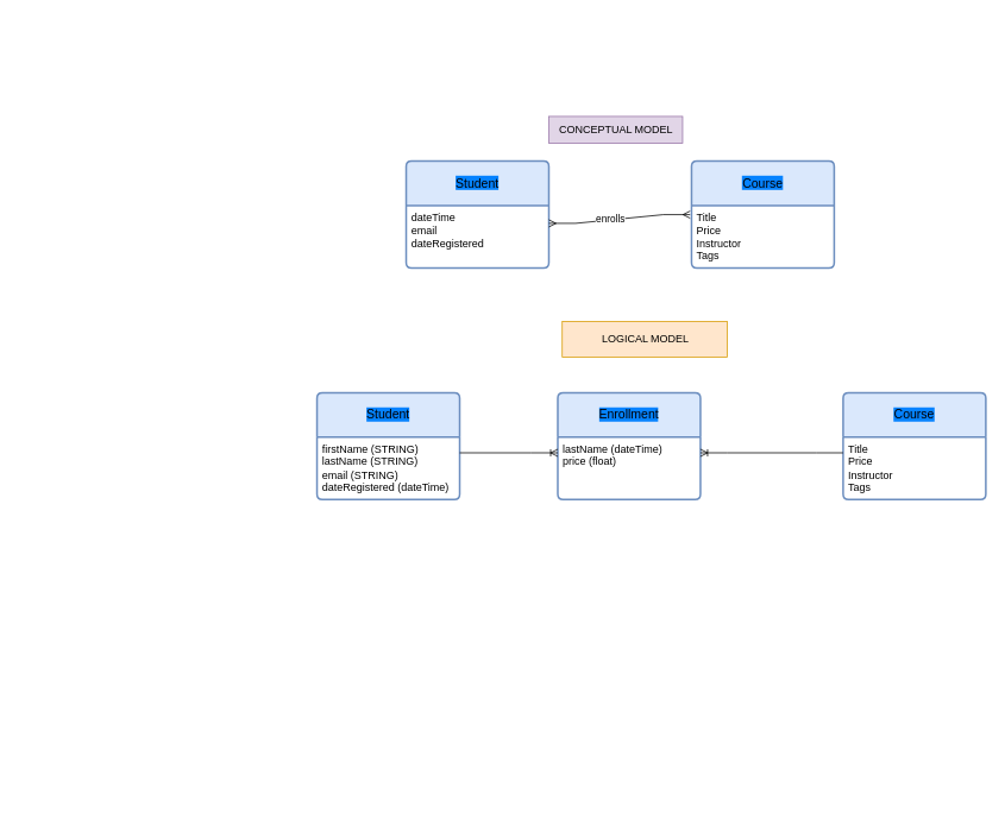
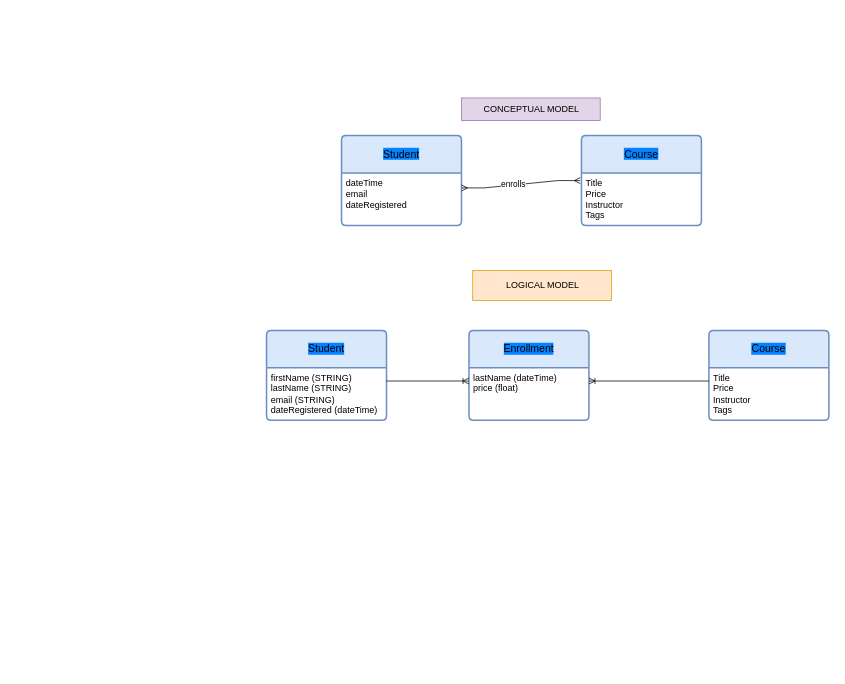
  <mxCell id="0" />
  <mxCell id="1" parent="0" />
  <mxCell id="2" value="&lt;span style=&quot;background-color: rgb(5, 130, 255);&quot;&gt;Student&lt;/span&gt;" style="swimlane;childLayout=stackLayout;horizontal=1;startSize=50;horizontalStack=0;rounded=1;fontSize=14;fontStyle=0;strokeWidth=2;resizeParent=0;resizeLast=1;shadow=0;dashed=0;align=center;arcSize=4;whiteSpace=wrap;html=1;fillColor=#dae8fc;strokeColor=#6c8ebf;" parent="1" vertex="1"><mxGeometry x="455" y="180" width="160" height="120" as="geometry" /></mxCell>
  <mxCell id="3" value="dateTime&lt;div&gt;email&lt;/div&gt;&lt;div&gt;dateRegistered&lt;/div&gt;" style="align=left;strokeColor=none;fillColor=none;spacingLeft=4;fontSize=12;verticalAlign=top;resizable=0;rotatable=0;part=1;html=1;" parent="2" vertex="1"><mxGeometry y="50" width="160" height="70" as="geometry" /></mxCell>
  <mxCell id="4" value="&lt;span style=&quot;background-color: rgb(5, 130, 255);&quot;&gt;Course&lt;/span&gt;" style="swimlane;childLayout=stackLayout;horizontal=1;startSize=50;horizontalStack=0;rounded=1;fontSize=14;fontStyle=0;strokeWidth=2;resizeParent=0;resizeLast=1;shadow=0;dashed=0;align=center;arcSize=4;whiteSpace=wrap;html=1;fillColor=#dae8fc;strokeColor=#6c8ebf;" parent="1" vertex="1"><mxGeometry x="775" y="180" width="160" height="120" as="geometry" /></mxCell>
  <mxCell id="5" value="Title&lt;div&gt;Price&lt;/div&gt;&lt;div&gt;Instructor&lt;/div&gt;&lt;div&gt;Tags&lt;/div&gt;" style="align=left;strokeColor=none;fillColor=none;spacingLeft=4;fontSize=12;verticalAlign=top;resizable=0;rotatable=0;part=1;html=1;" parent="4" vertex="1"><mxGeometry y="50" width="160" height="70" as="geometry" /></mxCell>
  <mxCell id="6" value="" style="edgeStyle=entityRelationEdgeStyle;fontSize=12;html=1;endArrow=ERmany;startArrow=ERmany;rounded=0;entryX=-0.01;entryY=0.146;entryDx=0;entryDy=0;entryPerimeter=0;" parent="1" target="5" edge="1"><mxGeometry width="100" height="100" relative="1" as="geometry"><mxPoint x="615" y="250" as="sourcePoint" /><mxPoint x="785" y="210" as="targetPoint" /><Array as="points"><mxPoint x="485" y="20" /><mxPoint x="455" y="30" /><mxPoint x="485" y="30" /></Array></mxGeometry></mxCell>
  <mxCell id="7" value="enrolls" style="edgeLabel;html=1;align=center;verticalAlign=middle;resizable=0;points=[];" parent="6" vertex="1" connectable="0"><mxGeometry x="-0.129" y="2" relative="1" as="geometry"><mxPoint as="offset" /></mxGeometry></mxCell>
  <mxCell id="8" value="&lt;span style=&quot;background-color: rgb(5, 130, 255);&quot;&gt;Student&lt;/span&gt;" style="swimlane;childLayout=stackLayout;horizontal=1;startSize=50;horizontalStack=0;rounded=1;fontSize=14;fontStyle=0;strokeWidth=2;resizeParent=0;resizeLast=1;shadow=0;dashed=0;align=center;arcSize=4;whiteSpace=wrap;html=1;fillColor=#dae8fc;strokeColor=#6c8ebf;" parent="1" vertex="1"><mxGeometry x="355" y="440" width="160" height="120" as="geometry" /></mxCell>
  <mxCell id="9" value="&lt;div&gt;firstName (STRING)&lt;/div&gt;&lt;div&gt;lastName (STRING)&lt;/div&gt;&lt;div&gt;email (STRING)&lt;/div&gt;&lt;div&gt;dateRegistered (dateTime)&lt;/div&gt;" style="align=left;strokeColor=none;fillColor=none;spacingLeft=4;fontSize=12;verticalAlign=top;resizable=0;rotatable=0;part=1;html=1;" parent="8" vertex="1"><mxGeometry y="50" width="160" height="70" as="geometry" /></mxCell>
  <mxCell id="10" value="&lt;span style=&quot;background-color: rgb(5, 130, 255);&quot;&gt;Course&lt;/span&gt;" style="swimlane;childLayout=stackLayout;horizontal=1;startSize=50;horizontalStack=0;rounded=1;fontSize=14;fontStyle=0;strokeWidth=2;resizeParent=0;resizeLast=1;shadow=0;dashed=0;align=center;arcSize=4;whiteSpace=wrap;html=1;fillColor=#dae8fc;strokeColor=#6c8ebf;" parent="1" vertex="1"><mxGeometry x="945" y="440" width="160" height="120" as="geometry" /></mxCell>
  <mxCell id="11" value="Title&lt;div&gt;Price&lt;/div&gt;&lt;div&gt;Instructor&lt;/div&gt;&lt;div&gt;Tags&lt;/div&gt;" style="align=left;strokeColor=none;fillColor=none;spacingLeft=4;fontSize=12;verticalAlign=top;resizable=0;rotatable=0;part=1;html=1;" parent="10" vertex="1"><mxGeometry y="50" width="160" height="70" as="geometry" /></mxCell>
  <mxCell id="12" value="&lt;span style=&quot;background-color: rgb(5, 130, 255);&quot;&gt;Enrollment&lt;/span&gt;" style="swimlane;childLayout=stackLayout;horizontal=1;startSize=50;horizontalStack=0;rounded=1;fontSize=14;fontStyle=0;strokeWidth=2;resizeParent=0;resizeLast=1;shadow=0;dashed=0;align=center;arcSize=4;whiteSpace=wrap;html=1;fillColor=#dae8fc;strokeColor=#6c8ebf;" parent="1" vertex="1"><mxGeometry x="625" y="440" width="160" height="120" as="geometry" /></mxCell>
  <mxCell id="13" value="lastName (dateTime)&lt;div&gt;price (float)&lt;/div&gt;&lt;div&gt;&lt;br&gt;&lt;/div&gt;" style="align=left;strokeColor=none;fillColor=none;spacingLeft=4;fontSize=12;verticalAlign=top;resizable=0;rotatable=0;part=1;html=1;" parent="12" vertex="1"><mxGeometry y="50" width="160" height="70" as="geometry" /></mxCell>
  <mxCell id="14" value="" style="edgeStyle=entityRelationEdgeStyle;fontSize=12;html=1;endArrow=ERoneToMany;rounded=0;exitX=1;exitY=0.25;exitDx=0;exitDy=0;entryX=0;entryY=0.25;entryDx=0;entryDy=0;" parent="1" edge="1" target="13" source="9"><mxGeometry width="100" height="100" relative="1" as="geometry"><mxPoint x="655" y="470" as="sourcePoint" /><mxPoint x="655" y="690" as="targetPoint" /><Array as="points"><mxPoint x="20" y="820" /><mxPoint x="500" y="820" /><mxPoint x="485" y="840" /><mxPoint x="485" y="770" /><mxPoint x="480" y="880" /><mxPoint x="480" y="890" /></Array></mxGeometry></mxCell>
  <mxCell id="15" value="" style="edgeStyle=entityRelationEdgeStyle;fontSize=12;html=1;endArrow=ERoneToMany;rounded=0;entryX=1;entryY=0.25;entryDx=0;entryDy=0;exitX=0;exitY=0.25;exitDx=0;exitDy=0;" parent="1" source="11" target="13" edge="1"><mxGeometry width="100" height="100" relative="1" as="geometry"><mxPoint x="985" y="510" as="sourcePoint" /><mxPoint x="825" y="510" as="targetPoint" /><Array as="points"><mxPoint x="1085" y="440" /><mxPoint x="1005" y="590.5" /><mxPoint x="1035" y="450" /><mxPoint x="935" y="510" /><mxPoint x="915" y="480" /><mxPoint x="1055" y="560" /><mxPoint x="420" y="790" /><mxPoint x="900" y="790" /><mxPoint x="985" y="670" /><mxPoint x="885" y="810" /><mxPoint x="885" y="740" /><mxPoint x="880" y="850" /><mxPoint x="880" y="860" /></Array></mxGeometry></mxCell>
- <mxCell id="16" value="CONCEPTUAL MODEL" style="text;html=1;align=center;verticalAlign=middle;resizable=0;points=[];autosize=1;strokeColor=#9673a6;fillColor=#e1d5e7;" parent="1" vertex="1"><mxGeometry x="615" y="130" width="150" height="30" as="geometry" /></mxCell>
+ <mxCell id="16" value="CONCEPTUAL MODEL" style="text;html=1;align=center;verticalAlign=middle;resizable=0;points=[];autosize=1;strokeColor=#9673a6;fillColor=#e1d5e7;" parent="1" vertex="1"><mxGeometry x="615" y="130" width="185" height="30" as="geometry" /></mxCell>
  <mxCell id="17" value="LOGICAL MODEL" style="text;html=1;align=center;verticalAlign=middle;resizable=0;points=[];autosize=1;strokeColor=#d79b00;fillColor=#ffe6cc;" parent="1" vertex="1"><mxGeometry x="630" y="360" width="185" height="40" as="geometry" /></mxCell>
